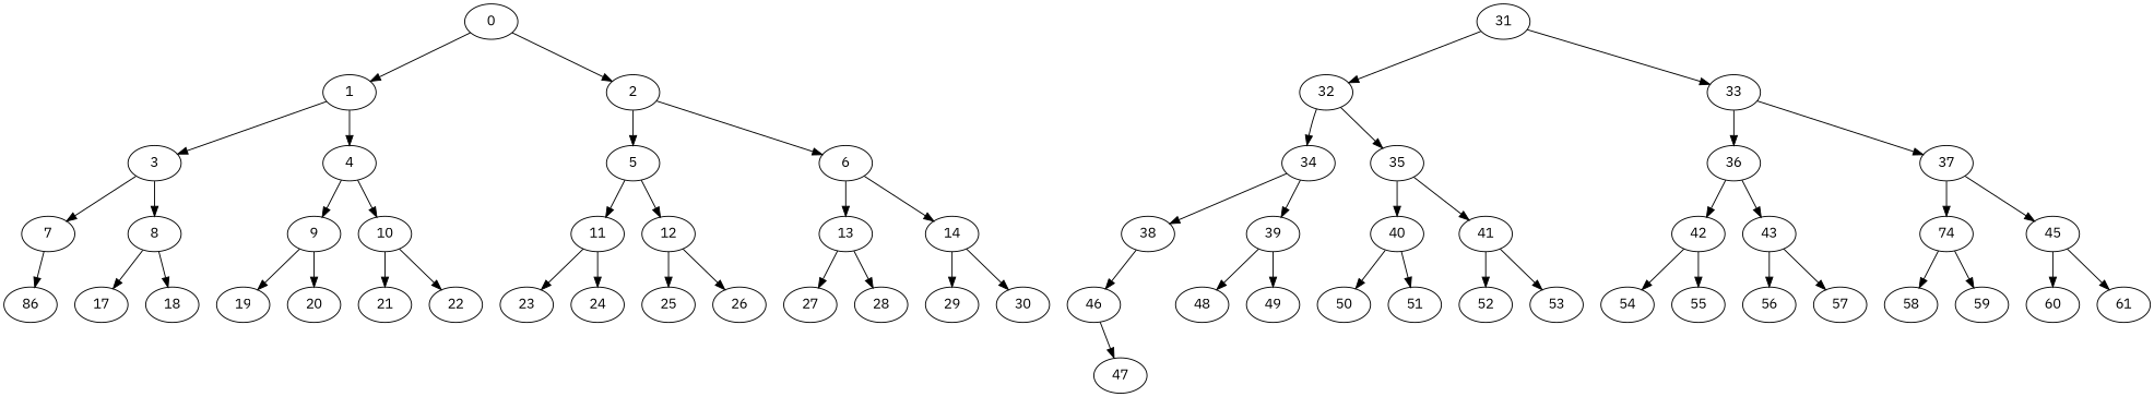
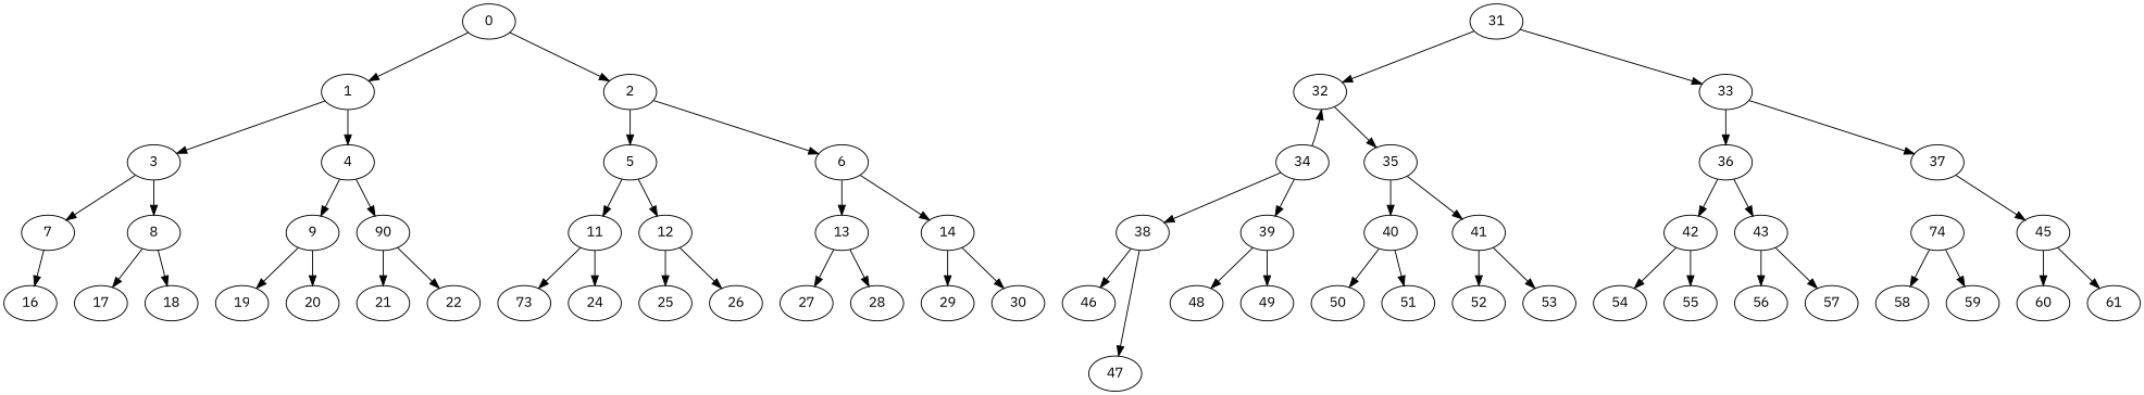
  strict digraph {
    fontname="IBM Plex Sans"
    node [fontname="IBM Plex Sans"]
    edge [fontname="IBM Plex Sans"]
    0
    1
    2
    3
    4
    5
    6
    7
    8
    9
-   10
+   10 [label=90]
    11
    12
    13
    14
-   16 [label=86]
+   16
    17
    18
    19
    20
    21
    22
-   23
+   23 [label=73]
    24
    25
    26
    27
    28
    29
    30
    31
    32
    33
    34
    35
    36
    37
    38
    39
    40
    41
    42
    43
    n44 [label=74]
    45
    46
    47
    48
    49
    50
    51
    52
    53
    54
    55
    56
    57
    58
    59
    60
    61
    0 -> 1
    0 -> 2
    1 -> 3
    1 -> 4
    2 -> 5
    2 -> 6
    3 -> 7
    3 -> 8
    4 -> 9
    4 -> 10
    5 -> 11
    5 -> 12
    6 -> 13
    6 -> 14
    7 -> 16
    8 -> 17
    8 -> 18
    9 -> 19
    9 -> 20
    10 -> 21
    10 -> 22
    11 -> 23
    11 -> 24
    12 -> 25
    12 -> 26
    13 -> 27
    13 -> 28
    14 -> 29
    14 -> 30
    31 -> 32
    31 -> 33
-   32 -> 34
+   34 -> 32
    32 -> 35
    33 -> 36
    33 -> 37
    34 -> 38
    34 -> 39
    35 -> 40
    35 -> 41
    36 -> 42
    36 -> 43
-   37 -> n44
    37 -> 45
    38 -> 46
-   46 -> 47
+   38 -> 47
    39 -> 48
    39 -> 49
    40 -> 50
    40 -> 51
    41 -> 52
    41 -> 53
    42 -> 54
    42 -> 55
    43 -> 56
    43 -> 57
    n44 -> 58
    n44 -> 59
    45 -> 60
    45 -> 61
  }
